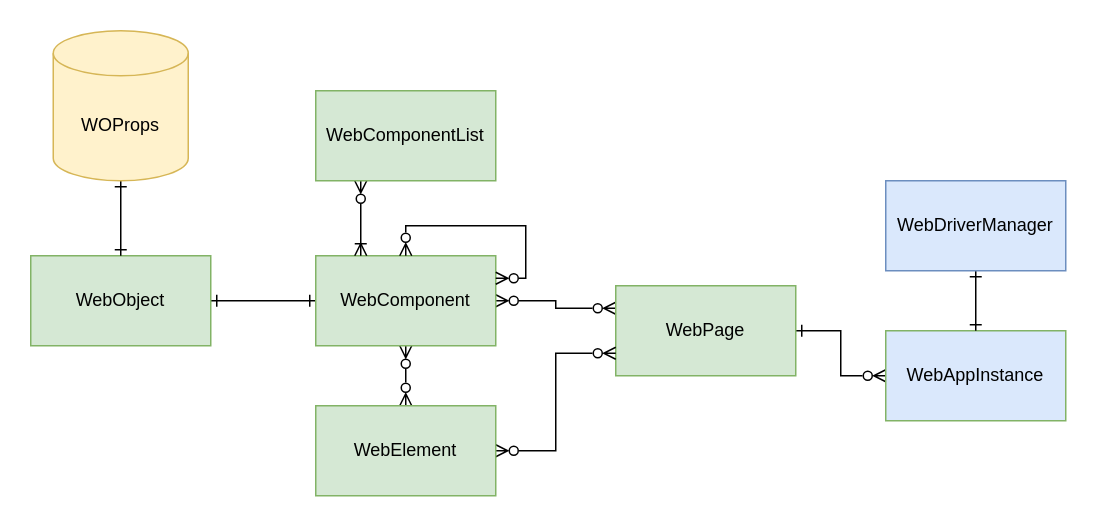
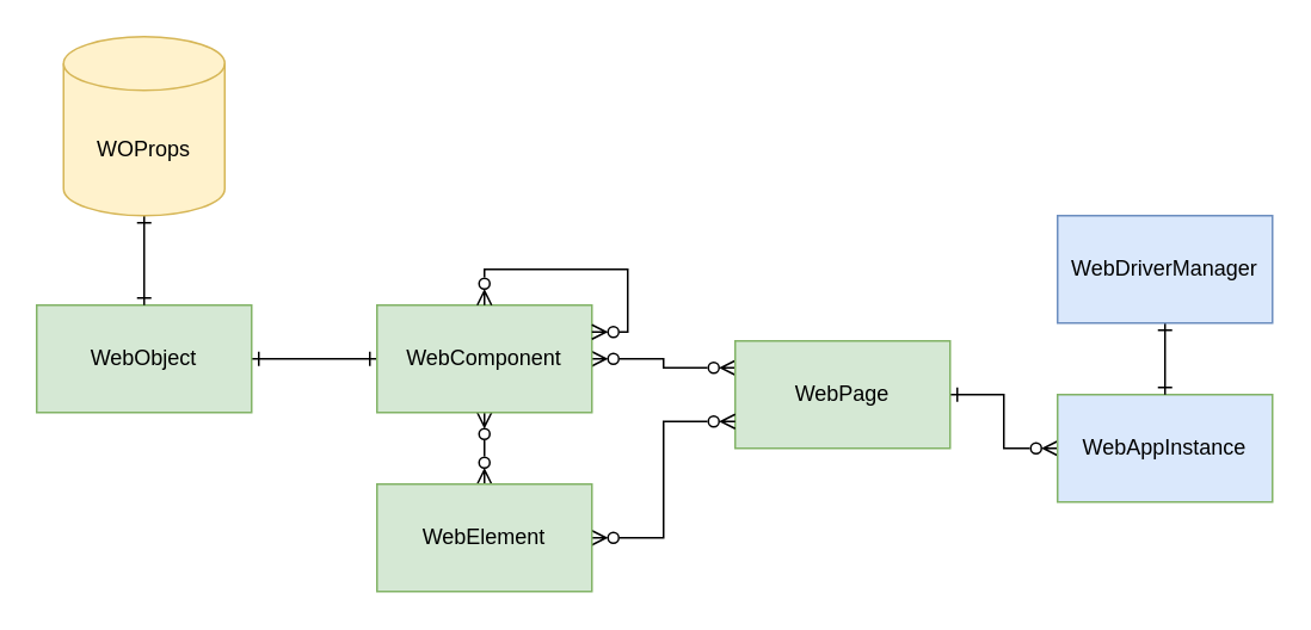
  <mxCell id="0" />
  <mxCell id="1" parent="0" />
  <mxCell id="2" style="edgeStyle=orthogonalEdgeStyle;rounded=0;orthogonalLoop=1;jettySize=auto;html=1;exitX=1;exitY=0.5;exitDx=0;exitDy=0;entryX=0;entryY=0.5;entryDx=0;entryDy=0;endArrow=ERone;endFill=0;startArrow=ERone;startFill=0;" parent="1" source="3" target="6" edge="1"><mxGeometry relative="1" as="geometry" /></mxCell>
  <mxCell id="3" value="WebObject" style="rounded=0;whiteSpace=wrap;html=1;fillColor=#d5e8d4;strokeColor=#82b366;" parent="1" vertex="1"><mxGeometry x="20" y="170" width="120" height="60" as="geometry" /></mxCell>
  <mxCell id="4" style="edgeStyle=orthogonalEdgeStyle;rounded=0;orthogonalLoop=1;jettySize=auto;html=1;exitX=1;exitY=0.5;exitDx=0;exitDy=0;entryX=0;entryY=0.25;entryDx=0;entryDy=0;endArrow=ERzeroToMany;endFill=0;startArrow=ERzeroToMany;startFill=0;" parent="1" source="6" target="8" edge="1"><mxGeometry relative="1" as="geometry" /></mxCell>
  <mxCell id="5" style="edgeStyle=orthogonalEdgeStyle;rounded=0;orthogonalLoop=1;jettySize=auto;html=1;exitX=0.5;exitY=1;exitDx=0;exitDy=0;entryX=0.5;entryY=0;entryDx=0;entryDy=0;startArrow=ERzeroToMany;startFill=0;endArrow=ERzeroToMany;endFill=0;" parent="1" source="6" target="12" edge="1"><mxGeometry relative="1" as="geometry" /></mxCell>
  <mxCell id="6" value="WebComponent" style="rounded=0;whiteSpace=wrap;html=1;fillColor=#d5e8d4;strokeColor=#82b366;" parent="1" vertex="1"><mxGeometry x="210" y="170" width="120" height="60" as="geometry" /></mxCell>
  <mxCell id="7" style="edgeStyle=orthogonalEdgeStyle;rounded=0;orthogonalLoop=1;jettySize=auto;html=1;exitX=1;exitY=0.5;exitDx=0;exitDy=0;entryX=0;entryY=0.5;entryDx=0;entryDy=0;endArrow=ERzeroToMany;endFill=0;startArrow=ERone;startFill=0;" parent="1" source="8" target="15" edge="1"><mxGeometry relative="1" as="geometry" /></mxCell>
  <mxCell id="8" value="WebPage" style="rounded=0;whiteSpace=wrap;html=1;fillColor=#d5e8d4;strokeColor=#82b366;" parent="1" vertex="1"><mxGeometry x="410" y="190" width="120" height="60" as="geometry" /></mxCell>
  <mxCell id="9" style="edgeStyle=orthogonalEdgeStyle;rounded=0;orthogonalLoop=1;jettySize=auto;html=1;exitX=0.5;exitY=1;exitDx=0;exitDy=0;exitPerimeter=0;endArrow=ERone;endFill=0;startArrow=ERone;startFill=0;" parent="1" source="10" target="3" edge="1"><mxGeometry relative="1" as="geometry" /></mxCell>
  <mxCell id="10" value="WOProps" style="shape=cylinder3;whiteSpace=wrap;html=1;boundedLbl=1;backgroundOutline=1;size=15;fillColor=#fff2cc;strokeColor=#d6b656;" parent="1" vertex="1"><mxGeometry x="35" y="20" width="90" height="100" as="geometry" /></mxCell>
  <mxCell id="11" style="edgeStyle=orthogonalEdgeStyle;rounded=0;orthogonalLoop=1;jettySize=auto;html=1;exitX=1;exitY=0.5;exitDx=0;exitDy=0;entryX=0;entryY=0.75;entryDx=0;entryDy=0;endArrow=ERzeroToMany;endFill=0;startArrow=ERzeroToMany;startFill=0;" parent="1" source="12" target="8" edge="1"><mxGeometry relative="1" as="geometry" /></mxCell>
  <mxCell id="12" value="WebElement" style="rounded=0;whiteSpace=wrap;html=1;fillColor=#d5e8d4;strokeColor=#82b366;" parent="1" vertex="1"><mxGeometry x="210" y="270" width="120" height="60" as="geometry" /></mxCell>
- <mxCell id="13" style="edgeStyle=orthogonalEdgeStyle;rounded=0;orthogonalLoop=1;jettySize=auto;html=1;exitX=0.25;exitY=1;exitDx=0;exitDy=0;entryX=0.25;entryY=0;entryDx=0;entryDy=0;endArrow=ERoneToMany;endFill=0;startArrow=ERzeroToMany;startFill=0;" parent="1" source="14" target="6" edge="1"><mxGeometry relative="1" as="geometry" /></mxCell>
- <mxCell id="14" value="WebComponentList" style="rounded=0;whiteSpace=wrap;html=1;fillColor=#d5e8d4;strokeColor=#82b366;" parent="1" vertex="1"><mxGeometry x="210" y="60" width="120" height="60" as="geometry" /></mxCell>
  <mxCell id="15" value="WebAppInstance" style="rounded=0;whiteSpace=wrap;html=1;fillColor=#dae8fc;strokeColor=#82b366;" parent="1" vertex="1"><mxGeometry x="590" y="220" width="120" height="60" as="geometry" /></mxCell>
  <mxCell id="16" style="edgeStyle=orthogonalEdgeStyle;rounded=0;orthogonalLoop=1;jettySize=auto;html=1;exitX=0.5;exitY=1;exitDx=0;exitDy=0;entryX=0.5;entryY=0;entryDx=0;entryDy=0;endArrow=ERone;endFill=0;startArrow=ERone;startFill=0;" parent="1" source="17" target="15" edge="1"><mxGeometry relative="1" as="geometry" /></mxCell>
  <mxCell id="17" value="WebDriverManager" style="rounded=0;whiteSpace=wrap;html=1;fillColor=#dae8fc;strokeColor=#6c8ebf;" parent="1" vertex="1"><mxGeometry x="590" y="120" width="120" height="60" as="geometry" /></mxCell>
  <mxCell id="18" style="edgeStyle=orthogonalEdgeStyle;rounded=0;orthogonalLoop=1;jettySize=auto;html=1;exitX=0.5;exitY=0;exitDx=0;exitDy=0;entryX=1;entryY=0.25;entryDx=0;entryDy=0;startArrow=ERzeroToMany;startFill=0;endArrow=ERzeroToMany;endFill=0;" parent="1" source="6" target="6" edge="1"><mxGeometry relative="1" as="geometry" /></mxCell>
